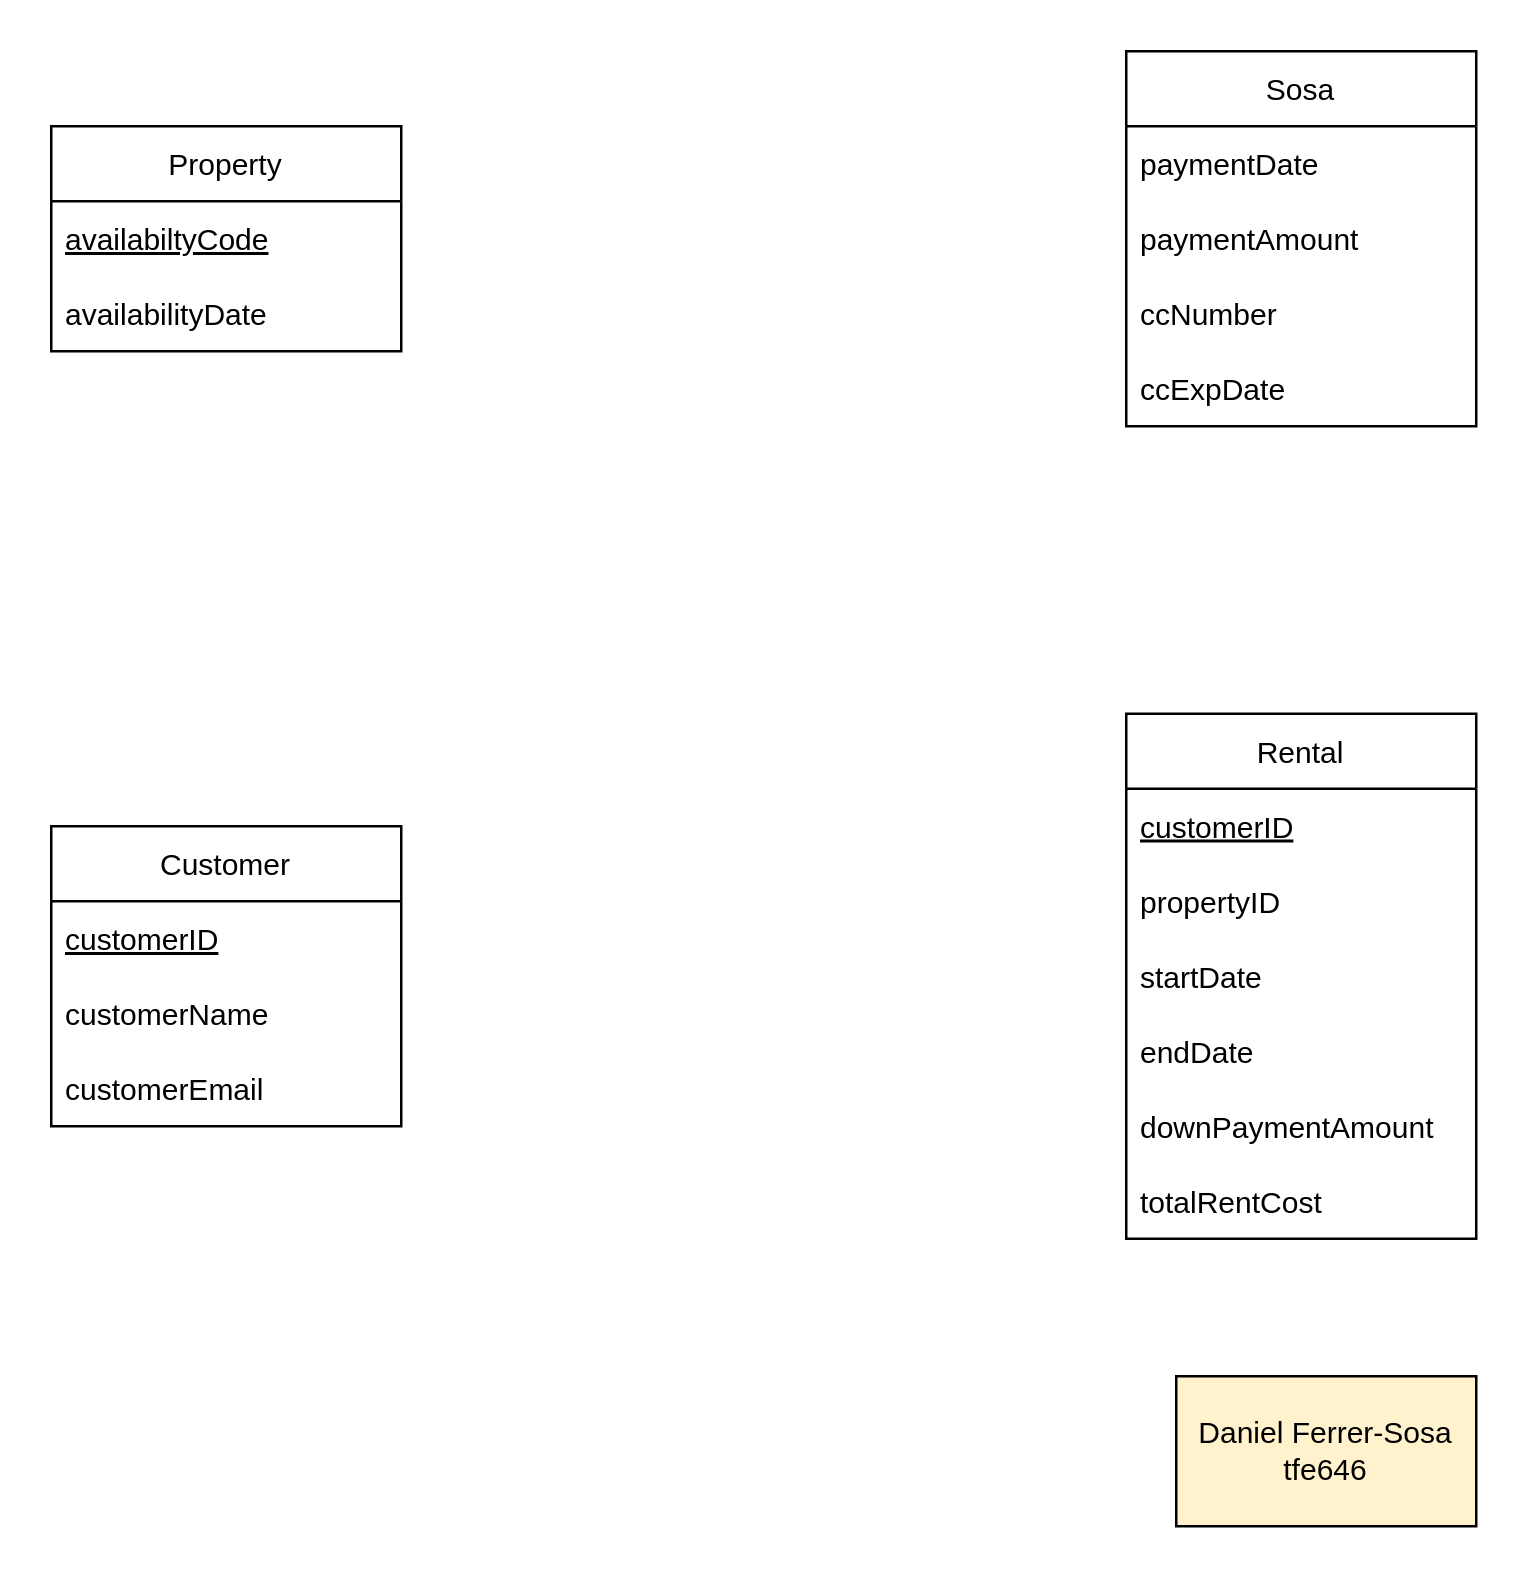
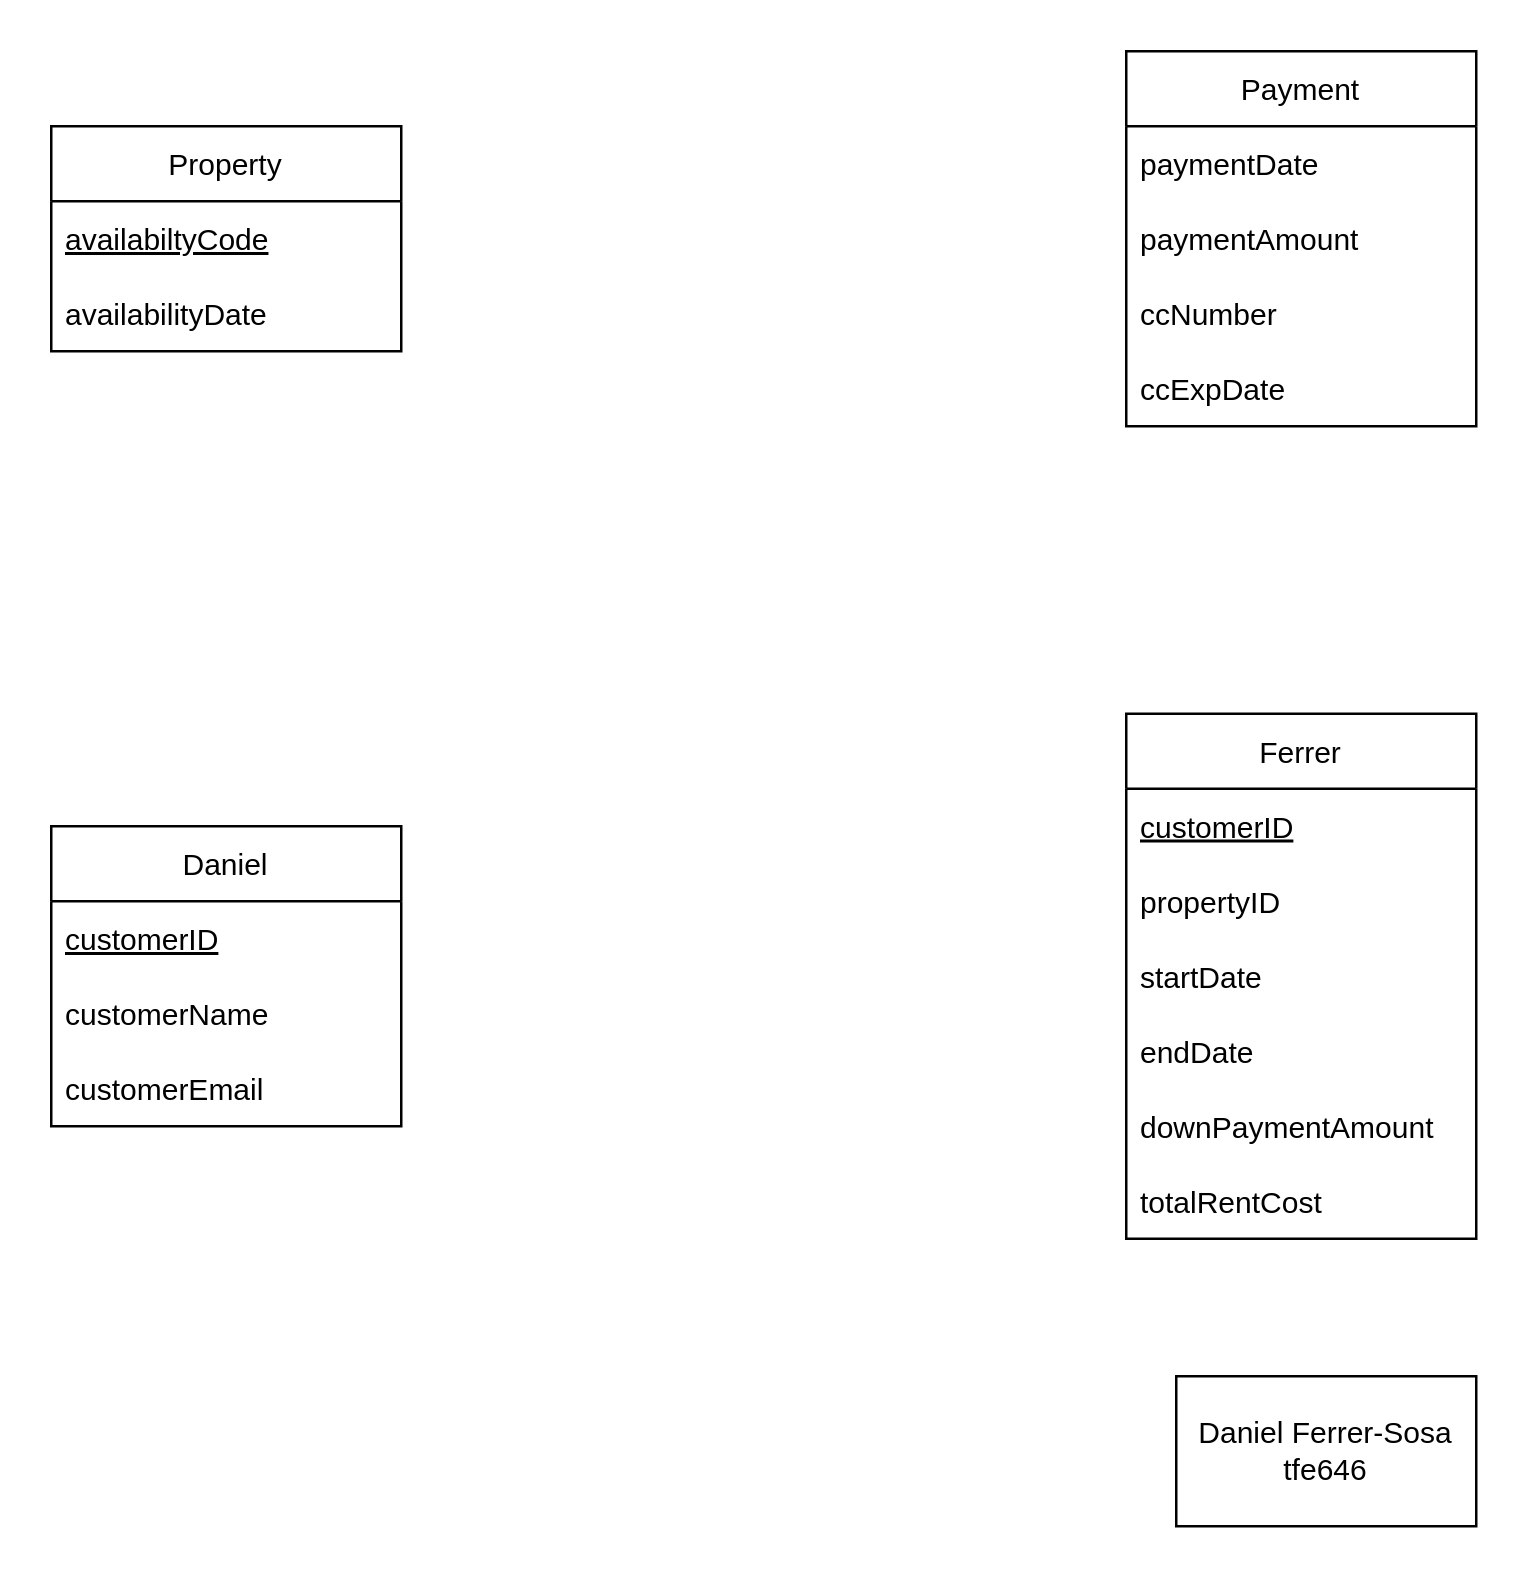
  <mxCell id="0" />
  <mxCell id="1" parent="0" />
  <mxCell id="2" value="Property" style="swimlane;fontStyle=0;childLayout=stackLayout;horizontal=1;startSize=30;horizontalStack=0;resizeParent=1;resizeParentMax=0;resizeLast=0;collapsible=1;marginBottom=0;" vertex="1" parent="1"><mxGeometry x="20" y="50" width="140" height="90" as="geometry" /></mxCell>
  <mxCell id="3" value="availabiltyCode" style="text;strokeColor=none;fillColor=none;align=left;verticalAlign=middle;spacingLeft=4;spacingRight=4;overflow=hidden;points=[[0,0.5],[1,0.5]];portConstraint=eastwest;rotatable=0;fontStyle=4" vertex="1" parent="2"><mxGeometry y="30" width="140" height="30" as="geometry" /></mxCell>
  <mxCell id="4" value="availabilityDate" style="text;strokeColor=none;fillColor=none;align=left;verticalAlign=middle;spacingLeft=4;spacingRight=4;overflow=hidden;points=[[0,0.5],[1,0.5]];portConstraint=eastwest;rotatable=0;" vertex="1" parent="2"><mxGeometry y="60" width="140" height="30" as="geometry" /></mxCell>
- <mxCell id="5" value="Sosa" style="swimlane;fontStyle=0;childLayout=stackLayout;horizontal=1;startSize=30;horizontalStack=0;resizeParent=1;resizeParentMax=0;resizeLast=0;collapsible=1;marginBottom=0;" vertex="1" parent="1"><mxGeometry x="450" y="20" width="140" height="150" as="geometry" /></mxCell>
+ <mxCell id="5" value="Payment" style="swimlane;fontStyle=0;childLayout=stackLayout;horizontal=1;startSize=30;horizontalStack=0;resizeParent=1;resizeParentMax=0;resizeLast=0;collapsible=1;marginBottom=0;" vertex="1" parent="1"><mxGeometry x="450" y="20" width="140" height="150" as="geometry" /></mxCell>
  <mxCell id="6" value="paymentDate" style="text;strokeColor=none;fillColor=none;align=left;verticalAlign=middle;spacingLeft=4;spacingRight=4;overflow=hidden;points=[[0,0.5],[1,0.5]];portConstraint=eastwest;rotatable=0;fontStyle=0" vertex="1" parent="5"><mxGeometry y="30" width="140" height="30" as="geometry" /></mxCell>
  <mxCell id="7" value="paymentAmount" style="text;strokeColor=none;fillColor=none;align=left;verticalAlign=middle;spacingLeft=4;spacingRight=4;overflow=hidden;points=[[0,0.5],[1,0.5]];portConstraint=eastwest;rotatable=0;" vertex="1" parent="5"><mxGeometry y="60" width="140" height="30" as="geometry" /></mxCell>
  <mxCell id="8" value="ccNumber" style="text;strokeColor=none;fillColor=none;align=left;verticalAlign=middle;spacingLeft=4;spacingRight=4;overflow=hidden;points=[[0,0.5],[1,0.5]];portConstraint=eastwest;rotatable=0;" vertex="1" parent="5"><mxGeometry y="90" width="140" height="30" as="geometry" /></mxCell>
  <mxCell id="9" value="ccExpDate" style="text;strokeColor=none;fillColor=none;align=left;verticalAlign=middle;spacingLeft=4;spacingRight=4;overflow=hidden;points=[[0,0.5],[1,0.5]];portConstraint=eastwest;rotatable=0;" vertex="1" parent="5"><mxGeometry y="120" width="140" height="30" as="geometry" /></mxCell>
- <mxCell id="10" value="Customer" style="swimlane;fontStyle=0;childLayout=stackLayout;horizontal=1;startSize=30;horizontalStack=0;resizeParent=1;resizeParentMax=0;resizeLast=0;collapsible=1;marginBottom=0;" vertex="1" parent="1"><mxGeometry x="20" y="330" width="140" height="120" as="geometry" /></mxCell>
+ <mxCell id="10" value="Daniel" style="swimlane;fontStyle=0;childLayout=stackLayout;horizontal=1;startSize=30;horizontalStack=0;resizeParent=1;resizeParentMax=0;resizeLast=0;collapsible=1;marginBottom=0;" vertex="1" parent="1"><mxGeometry x="20" y="330" width="140" height="120" as="geometry" /></mxCell>
  <mxCell id="11" value="customerID" style="text;strokeColor=none;fillColor=none;align=left;verticalAlign=middle;spacingLeft=4;spacingRight=4;overflow=hidden;points=[[0,0.5],[1,0.5]];portConstraint=eastwest;rotatable=0;fontStyle=4" vertex="1" parent="10"><mxGeometry y="30" width="140" height="30" as="geometry" /></mxCell>
  <mxCell id="12" value="customerName" style="text;strokeColor=none;fillColor=none;align=left;verticalAlign=middle;spacingLeft=4;spacingRight=4;overflow=hidden;points=[[0,0.5],[1,0.5]];portConstraint=eastwest;rotatable=0;" vertex="1" parent="10"><mxGeometry y="60" width="140" height="30" as="geometry" /></mxCell>
  <mxCell id="13" value="customerEmail" style="text;strokeColor=none;fillColor=none;align=left;verticalAlign=middle;spacingLeft=4;spacingRight=4;overflow=hidden;points=[[0,0.5],[1,0.5]];portConstraint=eastwest;rotatable=0;" vertex="1" parent="10"><mxGeometry y="90" width="140" height="30" as="geometry" /></mxCell>
- <mxCell id="14" value="Rental" style="swimlane;fontStyle=0;childLayout=stackLayout;horizontal=1;startSize=30;horizontalStack=0;resizeParent=1;resizeParentMax=0;resizeLast=0;collapsible=1;marginBottom=0;" vertex="1" parent="1"><mxGeometry x="450" y="285" width="140" height="210" as="geometry" /></mxCell>
+ <mxCell id="14" value="Ferrer" style="swimlane;fontStyle=0;childLayout=stackLayout;horizontal=1;startSize=30;horizontalStack=0;resizeParent=1;resizeParentMax=0;resizeLast=0;collapsible=1;marginBottom=0;" vertex="1" parent="1"><mxGeometry x="450" y="285" width="140" height="210" as="geometry" /></mxCell>
  <mxCell id="15" value="customerID" style="text;strokeColor=none;fillColor=none;align=left;verticalAlign=middle;spacingLeft=4;spacingRight=4;overflow=hidden;points=[[0,0.5],[1,0.5]];portConstraint=eastwest;rotatable=0;fontStyle=4" vertex="1" parent="14"><mxGeometry y="30" width="140" height="30" as="geometry" /></mxCell>
  <mxCell id="16" value="propertyID" style="text;strokeColor=none;fillColor=none;align=left;verticalAlign=middle;spacingLeft=4;spacingRight=4;overflow=hidden;points=[[0,0.5],[1,0.5]];portConstraint=eastwest;rotatable=0;" vertex="1" parent="14"><mxGeometry y="60" width="140" height="30" as="geometry" /></mxCell>
  <mxCell id="17" value="startDate" style="text;strokeColor=none;fillColor=none;align=left;verticalAlign=middle;spacingLeft=4;spacingRight=4;overflow=hidden;points=[[0,0.5],[1,0.5]];portConstraint=eastwest;rotatable=0;" vertex="1" parent="14"><mxGeometry y="90" width="140" height="30" as="geometry" /></mxCell>
  <mxCell id="18" value="endDate" style="text;strokeColor=none;fillColor=none;align=left;verticalAlign=middle;spacingLeft=4;spacingRight=4;overflow=hidden;points=[[0,0.5],[1,0.5]];portConstraint=eastwest;rotatable=0;" vertex="1" parent="14"><mxGeometry y="120" width="140" height="30" as="geometry" /></mxCell>
  <mxCell id="19" value="downPaymentAmount" style="text;strokeColor=none;fillColor=none;align=left;verticalAlign=middle;spacingLeft=4;spacingRight=4;overflow=hidden;points=[[0,0.5],[1,0.5]];portConstraint=eastwest;rotatable=0;" vertex="1" parent="14"><mxGeometry y="150" width="140" height="30" as="geometry" /></mxCell>
  <mxCell id="20" value="totalRentCost" style="text;strokeColor=none;fillColor=none;align=left;verticalAlign=middle;spacingLeft=4;spacingRight=4;overflow=hidden;points=[[0,0.5],[1,0.5]];portConstraint=eastwest;rotatable=0;" vertex="1" parent="14"><mxGeometry y="180" width="140" height="30" as="geometry" /></mxCell>
- <mxCell id="21" value="Daniel Ferrer-Sosa&lt;br&gt;tfe646" style="rounded=0;whiteSpace=wrap;html=1;fillColor=#fff2cc;" vertex="1" parent="1"><mxGeometry x="470" y="550" width="120" height="60" as="geometry" /></mxCell>
+ <mxCell id="21" value="Daniel Ferrer-Sosa&lt;br&gt;tfe646" style="rounded=0;whiteSpace=wrap;html=1;" vertex="1" parent="1"><mxGeometry x="470" y="550" width="120" height="60" as="geometry" /></mxCell>
